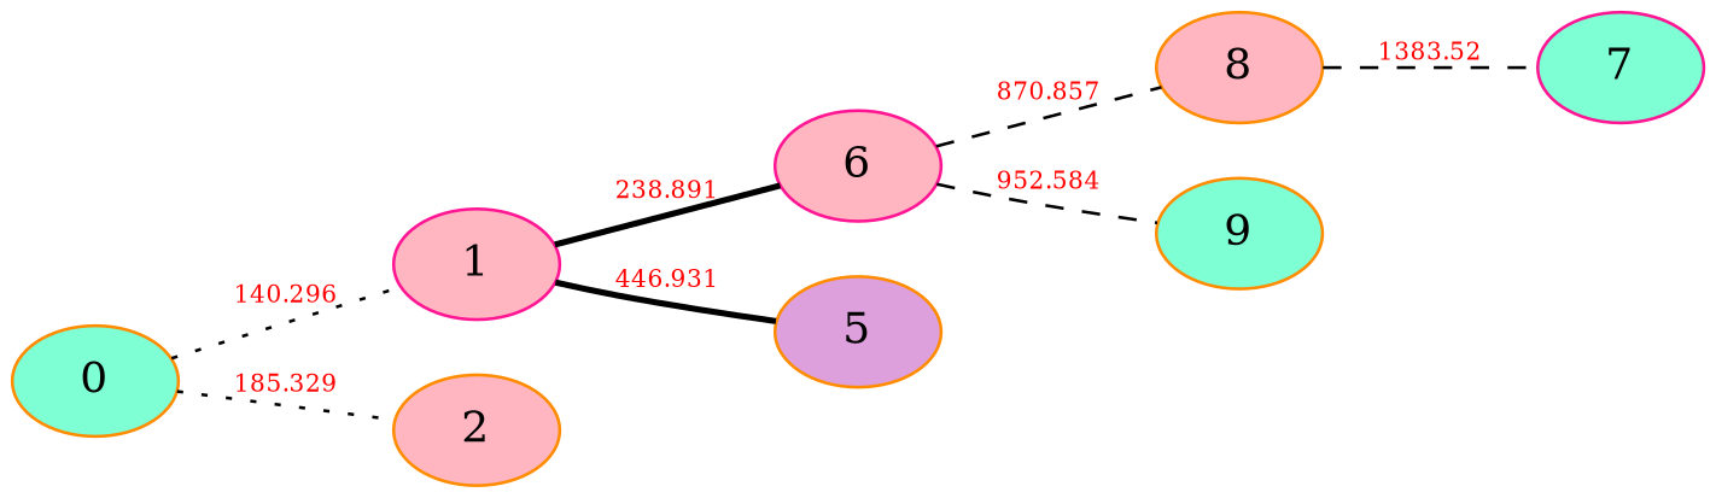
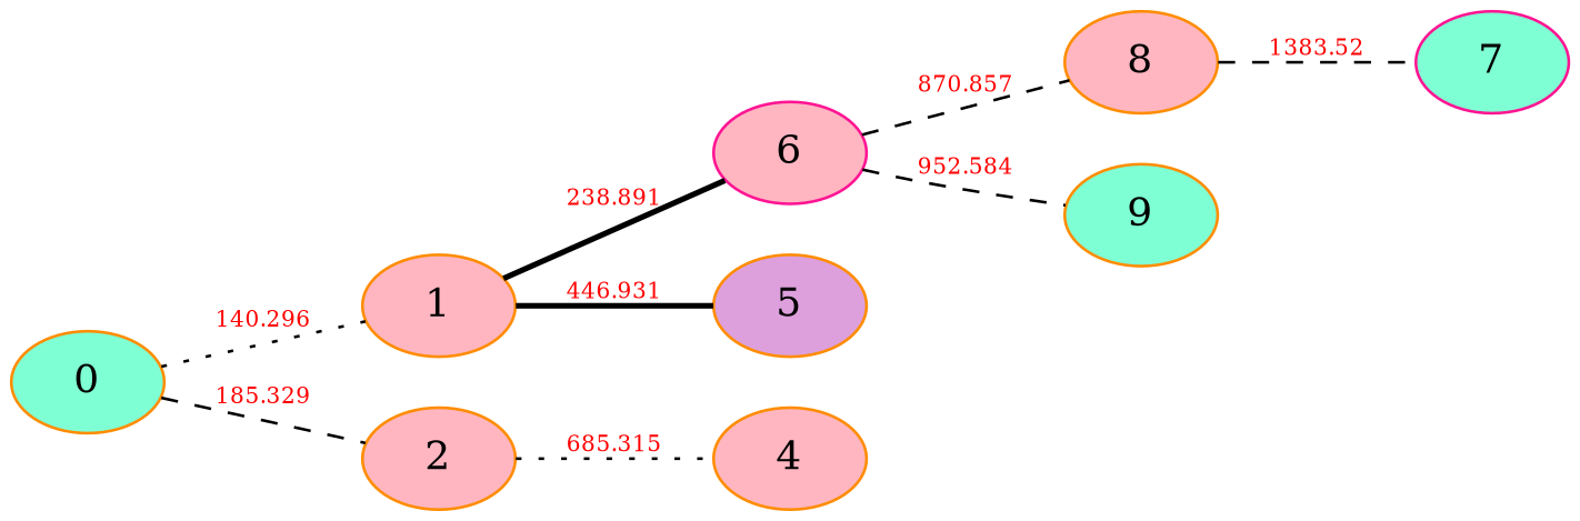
  graph {
    rankdir=LR
    node [color=darkorange fillcolor=lightpink style=filled]
    edge [fontcolor=red fontsize=8 style=dotted]
    0 [fillcolor=aquamarine]
-   1 [color=deeppink]
+   1
    2
    6 [color=deeppink]
    5 [fillcolor=plum]
+   4
    8
    9 [fillcolor=aquamarine]
    7 [color=deeppink fillcolor=aquamarine]
    0 -- 1 [label=140.296]
-   0 -- 2 [label=185.329]
+   0 -- 2 [label=185.329 style=dashed]
    1 -- 6 [label=238.891 style=bold]
    1 -- 5 [label=446.931 style=bold]
+   2 -- 4 [label=685.315]
    6 -- 8 [label=870.857 style=dashed]
    6 -- 9 [label=952.584 style=dashed]
    8 -- 7 [label=1383.52 style=dashed]
  }
